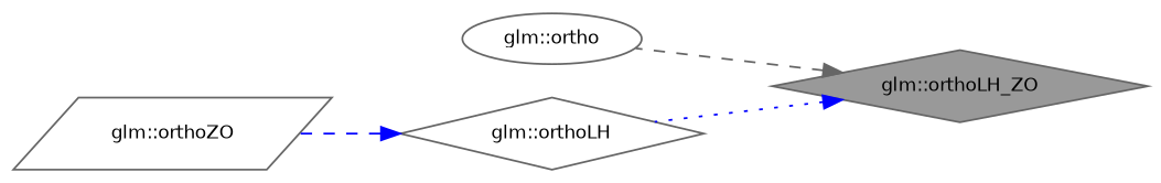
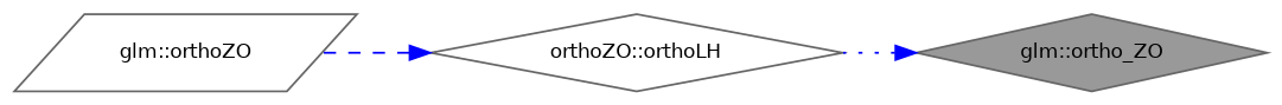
  digraph {
    rankdir=RL
    node [color=grey40 fillcolor=white fontname=Helvetica fontsize=10 shape=diamond style=filled]
    edge [color=blue dir=back fontname=Helvetica fontsize=10 labelfontname=Helvetica labelfontsize=10 style=dashed]
-   n1 [color=gray40 fillcolor=grey60 fontcolor=black height=0.2 label="glm::orthoLH_ZO" width=0.4]
-   n2 [height=0.2 label="glm::ortho" shape=ellipse width=0.4]
-   n3 [height=0.2 label="glm::orthoLH" width=0.4]
+   n1 [color=gray40 fillcolor=grey60 fontcolor=black height=0.2 label="glm::ortho_ZO" width=0.4]
+   n3 [height=0.2 label="orthoZO::orthoLH" width=0.4]
    n4 [height=0.2 label="glm::orthoZO" shape=parallelogram width=0.4]
-   n1 -> n2 [color=gray40]
    n1 -> n3 [style=dotted]
    n3 -> n4
  }
